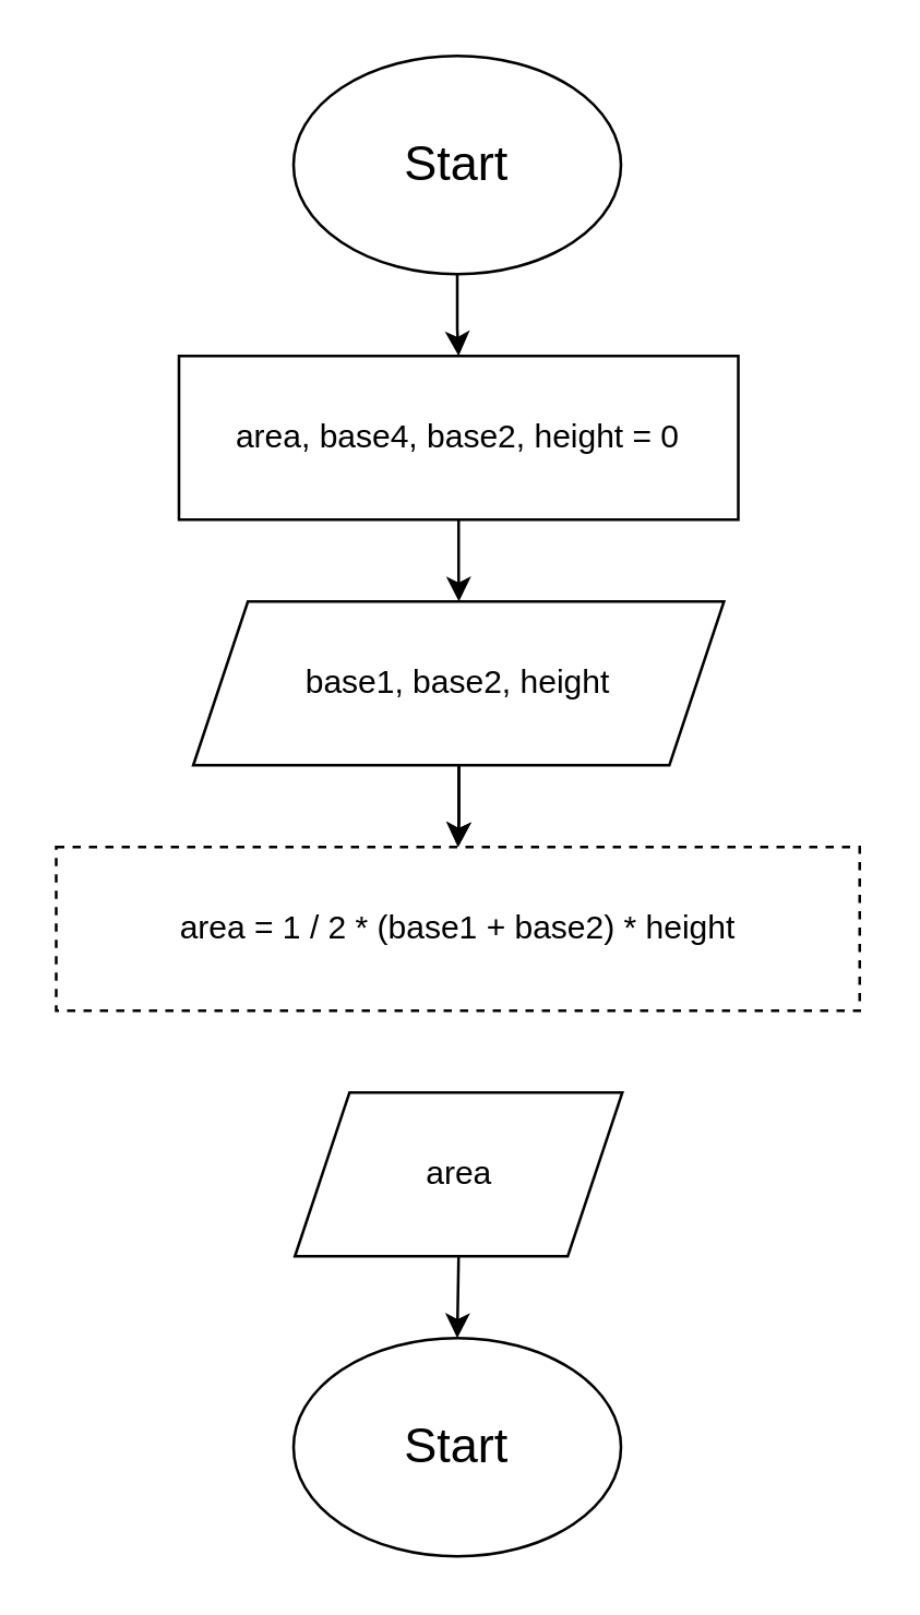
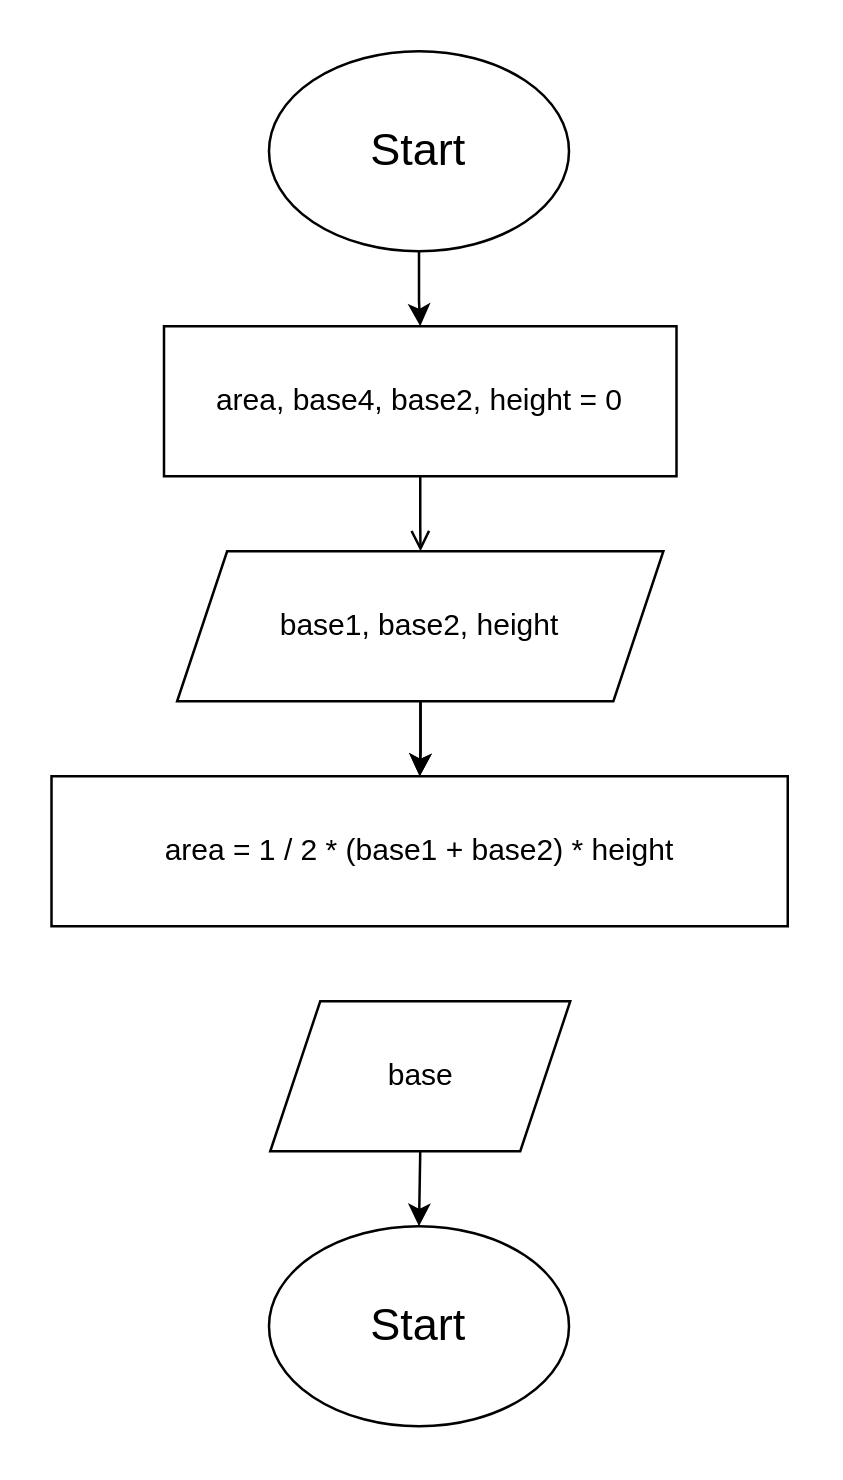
  <mxCell id="0" />
  <mxCell id="1" parent="0" />
  <mxCell id="2" value="" style="edgeStyle=orthogonalEdgeStyle;rounded=0;orthogonalLoop=1;jettySize=auto;html=1;" edge="1" parent="1" source="3" target="5"><mxGeometry relative="1" as="geometry" /></mxCell>
  <mxCell id="3" value="&lt;font style=&quot;font-size: 18px;&quot;&gt;Start&lt;/font&gt;" style="ellipse;whiteSpace=wrap;html=1;" vertex="1" parent="1"><mxGeometry x="107" y="20" width="120" height="80" as="geometry" /></mxCell>
- <mxCell id="4" value="" style="edgeStyle=orthogonalEdgeStyle;rounded=0;orthogonalLoop=1;jettySize=auto;html=1;" edge="1" parent="1" source="5" target="8"><mxGeometry relative="1" as="geometry" /></mxCell>
+ <mxCell id="4" value="" style="edgeStyle=orthogonalEdgeStyle;rounded=0;orthogonalLoop=1;jettySize=auto;html=1;endArrow=open;" edge="1" parent="1" source="5" target="8"><mxGeometry relative="1" as="geometry" /></mxCell>
  <mxCell id="5" value="area, base4, base2, height = 0" style="whiteSpace=wrap;html=1;" vertex="1" parent="1"><mxGeometry x="65" y="130" width="205" height="60" as="geometry" /></mxCell>
  <mxCell id="6" value="" style="edgeStyle=orthogonalEdgeStyle;rounded=0;orthogonalLoop=1;jettySize=auto;html=1;" edge="1" parent="1" source="8" target="9"><mxGeometry relative="1" as="geometry" /></mxCell>
  <mxCell id="7" value="" style="edgeStyle=orthogonalEdgeStyle;rounded=0;orthogonalLoop=1;jettySize=auto;html=1;" edge="1" parent="1" source="8" target="9"><mxGeometry relative="1" as="geometry" /></mxCell>
  <mxCell id="8" value="base1, base2, height" style="shape=parallelogram;perimeter=parallelogramPerimeter;whiteSpace=wrap;html=1;fixedSize=1;" vertex="1" parent="1"><mxGeometry x="70.25" y="220" width="194.5" height="60" as="geometry" /></mxCell>
- <mxCell id="9" value="area = 1 / 2 * (base1 + base2) * height" style="whiteSpace=wrap;html=1;dashed=1;" vertex="1" parent="1"><mxGeometry x="20" y="310" width="294.5" height="60" as="geometry" /></mxCell>
+ <mxCell id="9" value="area = 1 / 2 * (base1 + base2) * height" style="whiteSpace=wrap;html=1;" vertex="1" parent="1"><mxGeometry x="20" y="310" width="294.5" height="60" as="geometry" /></mxCell>
  <mxCell id="10" style="edgeStyle=orthogonalEdgeStyle;rounded=0;orthogonalLoop=1;jettySize=auto;html=1;exitX=0.5;exitY=1;exitDx=0;exitDy=0;entryX=0.5;entryY=0;entryDx=0;entryDy=0;" edge="1" parent="1" source="11" target="12"><mxGeometry relative="1" as="geometry" /></mxCell>
- <mxCell id="11" value="area" style="shape=parallelogram;perimeter=parallelogramPerimeter;whiteSpace=wrap;html=1;fixedSize=1;" vertex="1" parent="1"><mxGeometry x="107.5" y="400" width="120" height="60" as="geometry" /></mxCell>
+ <mxCell id="11" value="base" style="shape=parallelogram;perimeter=parallelogramPerimeter;whiteSpace=wrap;html=1;fixedSize=1;" vertex="1" parent="1"><mxGeometry x="107.5" y="400" width="120" height="60" as="geometry" /></mxCell>
  <mxCell id="12" value="&lt;font style=&quot;font-size: 18px;&quot;&gt;Start&lt;/font&gt;" style="ellipse;whiteSpace=wrap;html=1;" vertex="1" parent="1"><mxGeometry x="107" y="490" width="120" height="80" as="geometry" /></mxCell>
